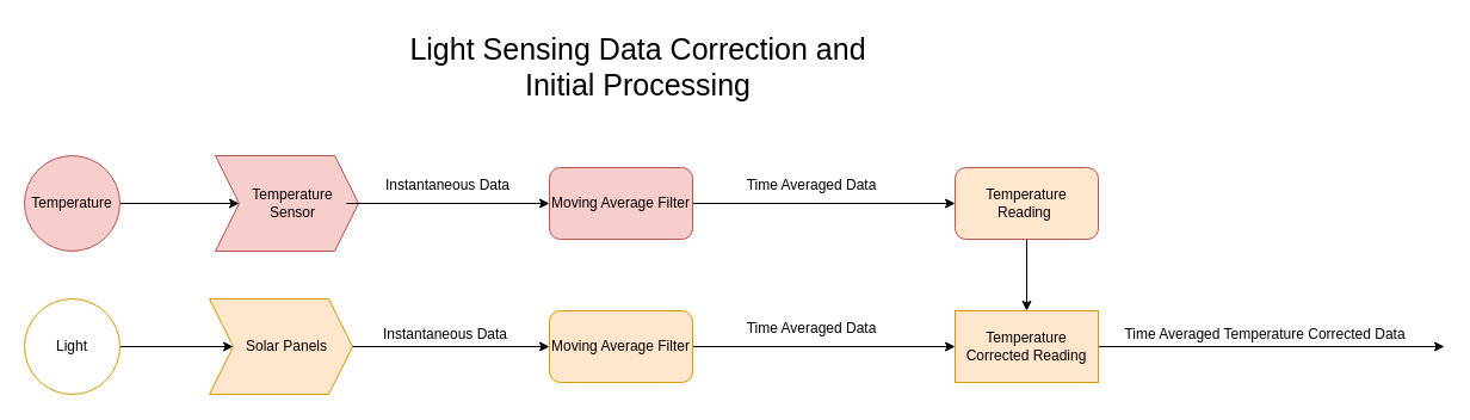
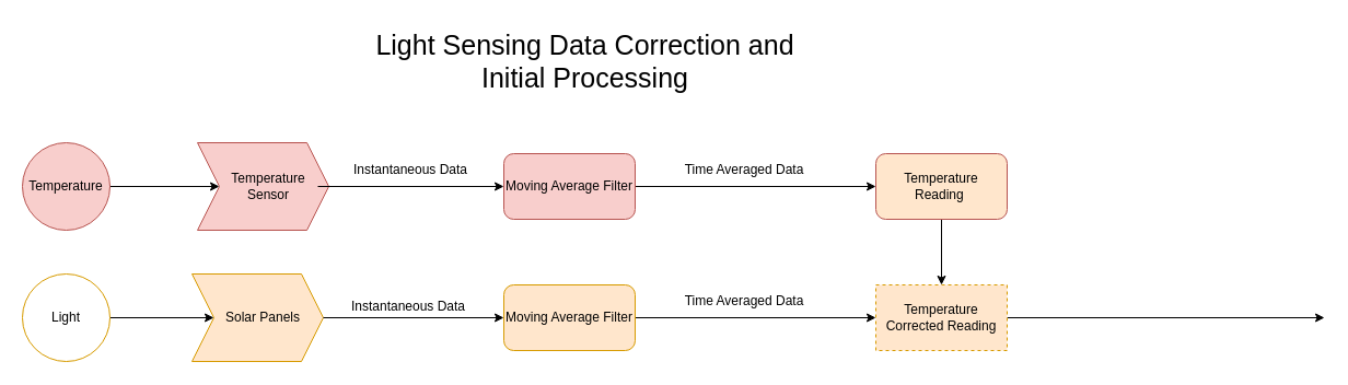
  <mxCell id="0" />
  <mxCell id="1" parent="0" />
  <mxCell id="2" style="edgeStyle=orthogonalEdgeStyle;rounded=0;orthogonalLoop=1;jettySize=auto;html=1;exitX=1;exitY=0.5;exitDx=0;exitDy=0;entryX=0;entryY=0.5;entryDx=0;entryDy=0;" edge="1" parent="1" source="3" target="9"><mxGeometry relative="1" as="geometry" /></mxCell>
  <mxCell id="3" value="Light" style="ellipse;whiteSpace=wrap;html=1;aspect=fixed;fillColor=#ffffff;strokeColor=#d79b00;" parent="1" vertex="1"><mxGeometry x="20" y="250" width="80" height="80" as="geometry" /></mxCell>
  <mxCell id="4" value="" style="group" parent="1" vertex="1" connectable="0"><mxGeometry x="180" y="130" width="120" height="80" as="geometry" /></mxCell>
  <mxCell id="5" value="" style="shape=step;perimeter=stepPerimeter;whiteSpace=wrap;html=1;fixedSize=1;fontSize=25;fillColor=#f8cecc;strokeColor=#b85450;" parent="4" vertex="1"><mxGeometry width="120" height="80" as="geometry" /></mxCell>
  <mxCell id="6" value="&lt;font style=&quot;font-size: 12px&quot;&gt;Temperature Sensor&lt;/font&gt;" style="text;html=1;strokeColor=none;fillColor=none;align=center;verticalAlign=middle;whiteSpace=wrap;rounded=0;fontSize=12;horizontal=1;" parent="4" vertex="1"><mxGeometry x="20" y="15" width="90" height="50" as="geometry" /></mxCell>
  <mxCell id="7" value="" style="group" parent="1" vertex="1" connectable="0"><mxGeometry x="175" y="250" width="120" height="80" as="geometry" /></mxCell>
  <mxCell id="8" value="" style="shape=step;perimeter=stepPerimeter;whiteSpace=wrap;html=1;fixedSize=1;fontSize=25;fillColor=#ffe6cc;strokeColor=#d79b00;" parent="7" vertex="1"><mxGeometry width="120" height="80" as="geometry" /></mxCell>
  <mxCell id="9" value="Solar Panels" style="text;html=1;strokeColor=none;fillColor=none;align=center;verticalAlign=middle;whiteSpace=wrap;rounded=0;fontSize=12;horizontal=1;" parent="7" vertex="1"><mxGeometry x="20" y="15" width="90" height="50" as="geometry" /></mxCell>
  <mxCell id="10" value="" style="edgeStyle=orthogonalEdgeStyle;rounded=0;orthogonalLoop=1;jettySize=auto;html=1;entryX=0;entryY=0.5;entryDx=0;entryDy=0;" parent="1" source="11" target="6" edge="1"><mxGeometry relative="1" as="geometry"><mxPoint x="180" y="170" as="targetPoint" /></mxGeometry></mxCell>
  <mxCell id="11" value="Temperature" style="ellipse;whiteSpace=wrap;html=1;aspect=fixed;fillColor=#f8cecc;strokeColor=#b85450;" parent="1" vertex="1"><mxGeometry x="20" y="130" width="80" height="80" as="geometry" /></mxCell>
  <mxCell id="12" style="edgeStyle=orthogonalEdgeStyle;rounded=0;orthogonalLoop=1;jettySize=auto;html=1;entryX=0;entryY=0.5;entryDx=0;entryDy=0;startSize=7;" parent="1" source="13" target="20" edge="1"><mxGeometry relative="1" as="geometry" /></mxCell>
  <mxCell id="13" value="Moving Average Filter" style="rounded=1;whiteSpace=wrap;html=1;fillColor=#ffe6cc;strokeColor=#d79b00;" parent="1" vertex="1"><mxGeometry x="460" y="260" width="120" height="60" as="geometry" /></mxCell>
  <mxCell id="14" style="edgeStyle=orthogonalEdgeStyle;rounded=0;orthogonalLoop=1;jettySize=auto;html=1;entryX=0;entryY=0.5;entryDx=0;entryDy=0;startSize=7;" parent="1" source="8" target="13" edge="1"><mxGeometry relative="1" as="geometry" /></mxCell>
  <mxCell id="15" value="Instantaneous Data" style="text;html=1;strokeColor=none;fillColor=none;align=center;verticalAlign=middle;whiteSpace=wrap;rounded=0;" parent="1" vertex="1"><mxGeometry x="317.5" y="270" width="110" height="20" as="geometry" /></mxCell>
  <mxCell id="16" style="edgeStyle=orthogonalEdgeStyle;rounded=0;orthogonalLoop=1;jettySize=auto;html=1;entryX=0.5;entryY=0;entryDx=0;entryDy=0;startSize=7;" parent="1" source="17" target="20" edge="1"><mxGeometry relative="1" as="geometry" /></mxCell>
  <mxCell id="17" value="Temperature Reading&amp;nbsp;" style="rounded=1;whiteSpace=wrap;html=1;fillColor=#ffe6cc;strokeColor=#b85450;" parent="1" vertex="1"><mxGeometry x="800" y="140" width="120" height="60" as="geometry" /></mxCell>
  <mxCell id="18" value="&lt;span style=&quot;font-family: &amp;#34;helvetica&amp;#34; , &amp;#34;arial&amp;#34; , sans-serif ; font-size: 0px ; white-space: nowrap&quot;&gt;%3CmxGraphModel%3E%3Croot%3E%3CmxCell%20id%3D%220%22%2F%3E%3CmxCell%20id%3D%221%22%20parent%3D%220%22%2F%3E%3CmxCell%20id%3D%222%22%20value%3D%22Instantaneous%20Data%22%20style%3D%22text%3Bhtml%3D1%3BstrokeColor%3Dnone%3BfillColor%3Dnone%3Balign%3Dcenter%3BverticalAlign%3Dmiddle%3BwhiteSpace%3Dwrap%3Brounded%3D0%3B%22%20vertex%3D%221%22%20parent%3D%221%22%3E%3CmxGeometry%20x%3D%22300%22%20y%3D%22-610%22%20width%3D%22110%22%20height%3D%2220%22%20as%3D%22geometry%22%2F%3E%3C%2FmxCell%3E%3C%2Froot%3E%3C%2FmxGraphModel%3E&lt;/span&gt;" style="text;html=1;strokeColor=none;fillColor=none;align=center;verticalAlign=middle;whiteSpace=wrap;rounded=0;" parent="1" vertex="1"><mxGeometry x="310" y="150" width="110" height="20" as="geometry" /></mxCell>
  <mxCell id="19" style="edgeStyle=orthogonalEdgeStyle;rounded=0;jumpStyle=arc;orthogonalLoop=1;jettySize=auto;html=1;startSize=7;" parent="1" source="20" edge="1"><mxGeometry relative="1" as="geometry"><mxPoint x="1210" y="290" as="targetPoint" /></mxGeometry></mxCell>
- <mxCell id="20" value="Temperature Corrected Reading" style="rounded=0;whiteSpace=wrap;html=1;fillColor=#ffe6cc;strokeColor=#d79b00;" parent="1" vertex="1"><mxGeometry x="800" y="260" width="120" height="60" as="geometry" /></mxCell>
+ <mxCell id="20" value="Temperature Corrected Reading" style="rounded=0;whiteSpace=wrap;html=1;fillColor=#ffe6cc;strokeColor=#d79b00;dashed=1;" parent="1" vertex="1"><mxGeometry x="800" y="260" width="120" height="60" as="geometry" /></mxCell>
  <mxCell id="21" style="edgeStyle=orthogonalEdgeStyle;rounded=0;jumpStyle=arc;orthogonalLoop=1;jettySize=auto;html=1;entryX=0;entryY=0.5;entryDx=0;entryDy=0;startSize=7;" parent="1" source="22" target="17" edge="1"><mxGeometry relative="1" as="geometry" /></mxCell>
  <mxCell id="22" value="Moving Average Filter" style="rounded=1;whiteSpace=wrap;html=1;fillColor=#f8cecc;strokeColor=#b85450;" parent="1" vertex="1"><mxGeometry x="460" y="140" width="120" height="60" as="geometry" /></mxCell>
  <mxCell id="23" style="edgeStyle=orthogonalEdgeStyle;rounded=0;jumpStyle=arc;orthogonalLoop=1;jettySize=auto;html=1;startSize=7;" parent="1" source="6" target="22" edge="1"><mxGeometry relative="1" as="geometry" /></mxCell>
  <mxCell id="24" value="Time Averaged Data" style="text;html=1;strokeColor=none;fillColor=none;align=center;verticalAlign=middle;whiteSpace=wrap;rounded=0;" parent="1" vertex="1"><mxGeometry x="610" y="145" width="140" height="20" as="geometry" /></mxCell>
  <mxCell id="25" value="Time Averaged Data" style="text;html=1;strokeColor=none;fillColor=none;align=center;verticalAlign=middle;whiteSpace=wrap;rounded=0;" parent="1" vertex="1"><mxGeometry x="610" y="265" width="140" height="20" as="geometry" /></mxCell>
  <mxCell id="26" value="Instantaneous Data" style="text;html=1;strokeColor=none;fillColor=none;align=center;verticalAlign=middle;whiteSpace=wrap;rounded=0;" parent="1" vertex="1"><mxGeometry x="320" y="145" width="110" height="20" as="geometry" /></mxCell>
- <mxCell id="27" value="Time Averaged Temperature Corrected Data" style="text;html=1;strokeColor=none;fillColor=none;align=center;verticalAlign=middle;whiteSpace=wrap;rounded=0;" parent="1" vertex="1"><mxGeometry x="940" y="270" width="240" height="20" as="geometry" /></mxCell>
  <mxCell id="28" value="Light Sensing Data Correction and Initial Processing" style="text;html=1;strokeColor=none;fillColor=none;align=center;verticalAlign=middle;whiteSpace=wrap;rounded=0;fontSize=25;" parent="1" vertex="1"><mxGeometry x="318" y="20" width="433" height="70" as="geometry" /></mxCell>
